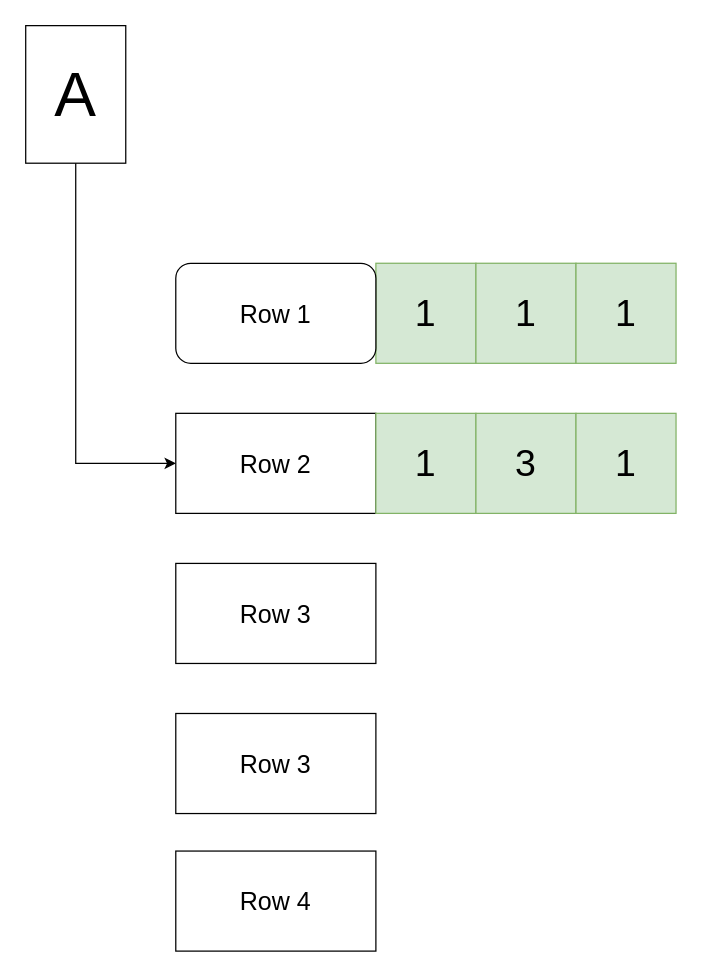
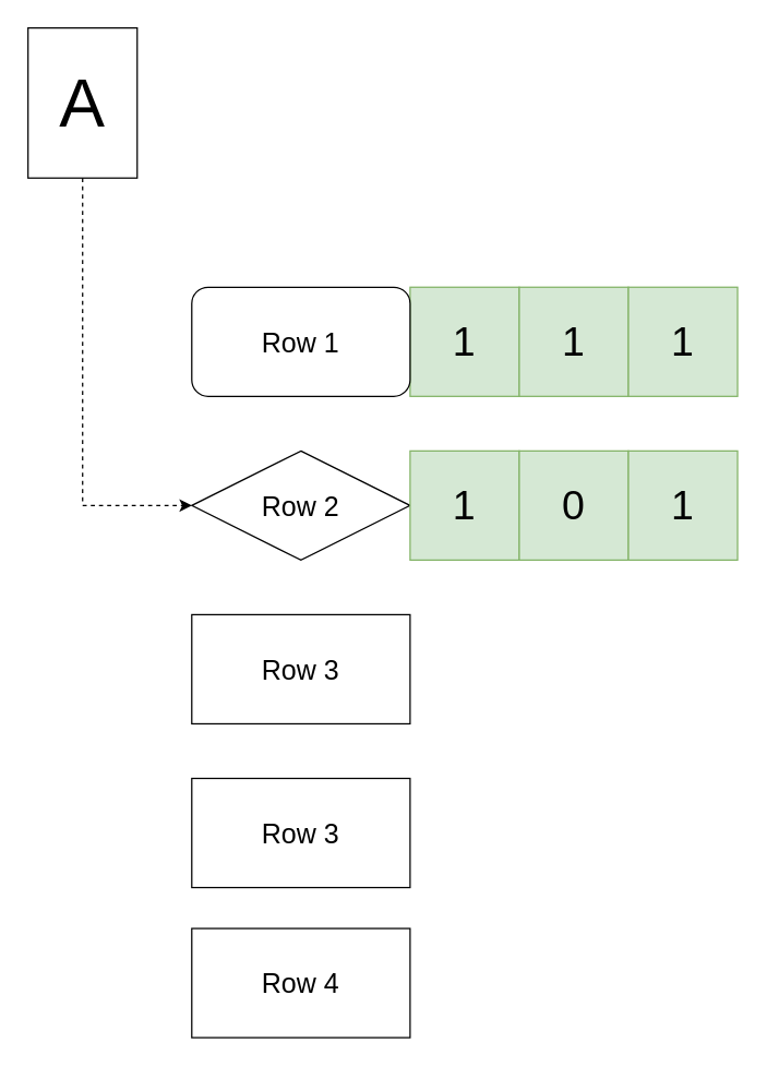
  <mxCell id="0" style=";html=1;" />
  <mxCell id="1" style=";html=1;" parent="0" />
  <mxCell id="2" value="&lt;font style=&quot;font-size: 30px;&quot;&gt;1&lt;/font&gt;" style="rounded=0;whiteSpace=wrap;html=1;fillColor=#d5e8d4;strokeColor=#82b366;" vertex="1" parent="1"><mxGeometry x="300" y="210" width="80" height="80" as="geometry" /></mxCell>
  <mxCell id="3" value="&lt;font style=&quot;font-size: 30px;&quot;&gt;1&lt;/font&gt;" style="rounded=0;whiteSpace=wrap;html=1;fillColor=#d5e8d4;strokeColor=#82b366;" vertex="1" parent="1"><mxGeometry x="380" y="210" width="80" height="80" as="geometry" /></mxCell>
  <mxCell id="4" value="&lt;font style=&quot;font-size: 30px;&quot;&gt;1&lt;/font&gt;" style="rounded=0;whiteSpace=wrap;html=1;fillColor=#d5e8d4;strokeColor=#82b366;" vertex="1" parent="1"><mxGeometry x="460" y="210" width="80" height="80" as="geometry" /></mxCell>
  <mxCell id="5" value="&lt;font style=&quot;font-size: 20px;&quot;&gt;Row 1&lt;/font&gt;" style="whiteSpace=wrap;html=1;rounded=1;" vertex="1" parent="1"><mxGeometry x="140" y="210" width="160" height="80" as="geometry" /></mxCell>
- <mxCell id="6" value="&lt;font style=&quot;font-size: 20px;&quot;&gt;Row 2&lt;/font&gt;" style="rounded=0;whiteSpace=wrap;html=1;" vertex="1" parent="1"><mxGeometry x="140" y="330" width="160" height="80" as="geometry" /></mxCell>
+ <mxCell id="6" value="&lt;font style=&quot;font-size: 20px;&quot;&gt;Row 2&lt;/font&gt;" style="rhombus;whiteSpace=wrap;html=1;" vertex="1" parent="1"><mxGeometry x="140" y="330" width="160" height="80" as="geometry" /></mxCell>
  <mxCell id="7" value="&lt;font style=&quot;font-size: 20px;&quot;&gt;Row 3&lt;/font&gt;" style="rounded=0;whiteSpace=wrap;html=1;" vertex="1" parent="1"><mxGeometry x="140" y="450" width="160" height="80" as="geometry" /></mxCell>
  <mxCell id="8" value="&lt;font style=&quot;font-size: 20px;&quot;&gt;Row 3&lt;/font&gt;" style="rounded=0;whiteSpace=wrap;html=1;" vertex="1" parent="1"><mxGeometry x="140" y="570" width="160" height="80" as="geometry" /></mxCell>
  <mxCell id="9" value="&lt;font style=&quot;font-size: 20px;&quot;&gt;Row 4&lt;/font&gt;" style="rounded=0;whiteSpace=wrap;html=1;" vertex="1" parent="1"><mxGeometry x="140" y="680" width="160" height="80" as="geometry" /></mxCell>
- <mxCell id="10" style="edgeStyle=orthogonalEdgeStyle;rounded=0;orthogonalLoop=1;jettySize=auto;html=1;entryX=0;entryY=0.5;entryDx=0;entryDy=0;" edge="1" parent="1" source="11" target="6"><mxGeometry relative="1" as="geometry"><Array as="points"><mxPoint x="60" y="370" /></Array></mxGeometry></mxCell>
+ <mxCell id="10" style="edgeStyle=orthogonalEdgeStyle;rounded=0;orthogonalLoop=1;jettySize=auto;html=1;entryX=0;entryY=0.5;entryDx=0;entryDy=0;dashed=1;" edge="1" parent="1" source="11" target="6"><mxGeometry relative="1" as="geometry"><Array as="points"><mxPoint x="60" y="370" /></Array></mxGeometry></mxCell>
  <mxCell id="11" value="&lt;font style=&quot;font-size: 50px;&quot;&gt;A&lt;/font&gt;" style="text;html=1;align=center;verticalAlign=middle;whiteSpace=wrap;rounded=0;strokeColor=default;" vertex="1" parent="1"><mxGeometry x="20" y="20" width="80" height="110" as="geometry" /></mxCell>
  <mxCell id="12" value="&lt;font style=&quot;font-size: 30px;&quot;&gt;1&lt;/font&gt;" style="rounded=0;whiteSpace=wrap;html=1;fillColor=#d5e8d4;strokeColor=#82b366;" vertex="1" parent="1"><mxGeometry x="300" y="330" width="80" height="80" as="geometry" /></mxCell>
- <mxCell id="13" value="&lt;span style=&quot;font-size: 30px;&quot;&gt;3&lt;/span&gt;" style="rounded=0;whiteSpace=wrap;html=1;fillColor=#d5e8d4;strokeColor=#82b366;" vertex="1" parent="1"><mxGeometry x="380" y="330" width="80" height="80" as="geometry" /></mxCell>
+ <mxCell id="13" value="&lt;span style=&quot;font-size: 30px;&quot;&gt;0&lt;/span&gt;" style="rounded=0;whiteSpace=wrap;html=1;fillColor=#d5e8d4;strokeColor=#82b366;" vertex="1" parent="1"><mxGeometry x="380" y="330" width="80" height="80" as="geometry" /></mxCell>
  <mxCell id="14" value="&lt;font style=&quot;font-size: 30px;&quot;&gt;1&lt;/font&gt;" style="rounded=0;whiteSpace=wrap;html=1;fillColor=#d5e8d4;strokeColor=#82b366;" vertex="1" parent="1"><mxGeometry x="460" y="330" width="80" height="80" as="geometry" /></mxCell>
